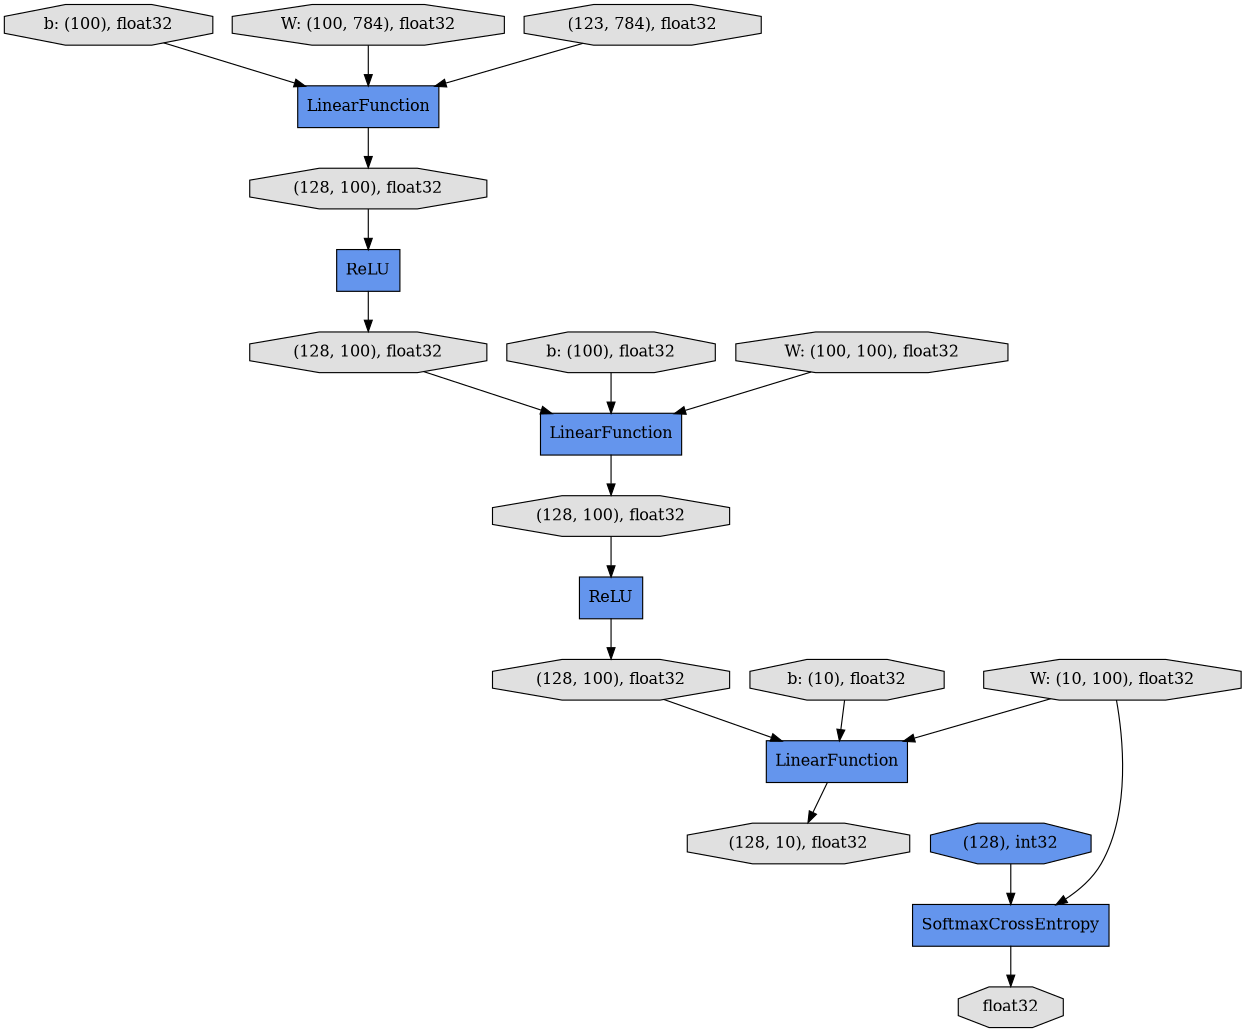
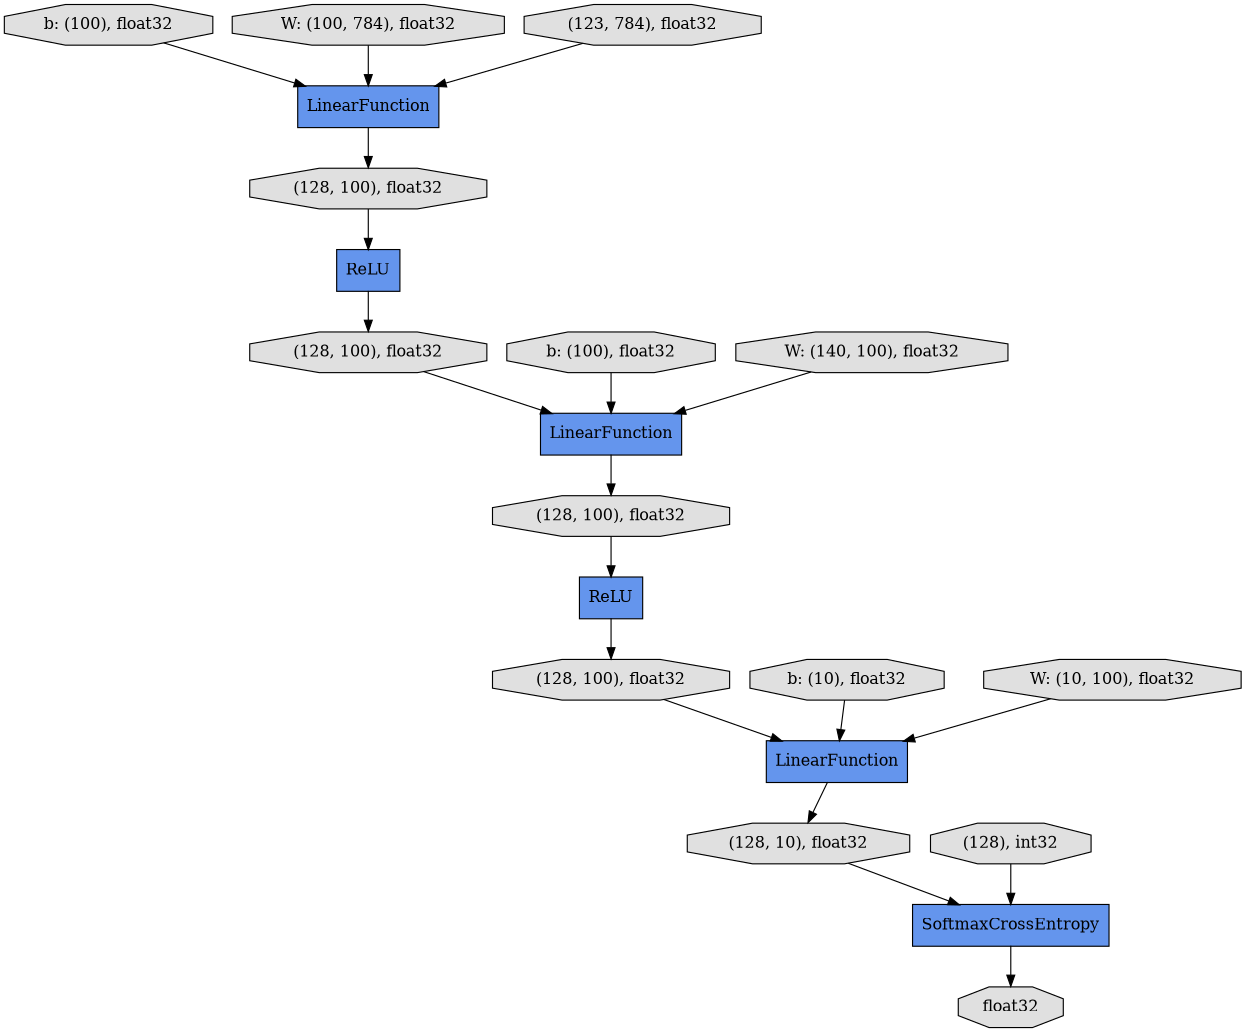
  digraph {
    rankdir=TB
    node [fillcolor="#E0E0E0" shape=octagon style=filled]
    n1 [label="b: (100), float32"]
    n2 [fillcolor="#6495ED" label=LinearFunction shape=record]
    n3 [label="(128, 100), float32"]
    n4 [label="W: (100, 784), float32"]
    n5 [fillcolor="#6495ED" label=LinearFunction shape=record]
    n6 [label="(128, 10), float32"]
    n7 [fillcolor="#6495ED" label=SoftmaxCrossEntropy shape=record]
    n8 [label="b: (100), float32"]
    n9 [fillcolor="#6495ED" label=LinearFunction shape=record]
    n10 [label="(128, 100), float32"]
    n11 [fillcolor="#6495ED" label=ReLU shape=record]
    n12 [label="(128, 100), float32"]
    n13 [label="(123, 784), float32"]
    n14 [label=float32]
-   n15 [label="W: (100, 100), float32"]
-   n16 [fillcolor="#6495ED" label="(128), int32"]
+   n15 [label="W: (140, 100), float32"]
+   n16 [label="(128), int32"]
    n17 [label="b: (10), float32"]
    n18 [fillcolor="#6495ED" label=ReLU shape=record]
    n19 [label="(128, 100), float32"]
    n20 [label="W: (10, 100), float32"]
    n1 -> n2
    n2 -> n3
    n3 -> n18
    n4 -> n2
    n5 -> n6
-   n20 -> n7
+   n6 -> n7
    n7 -> n14
    n8 -> n9
    n9 -> n10
    n10 -> n11
    n11 -> n12
    n12 -> n5
    n13 -> n2
    n15 -> n9
    n16 -> n7
    n17 -> n5
    n18 -> n19
    n19 -> n9
    n20 -> n5
  }
